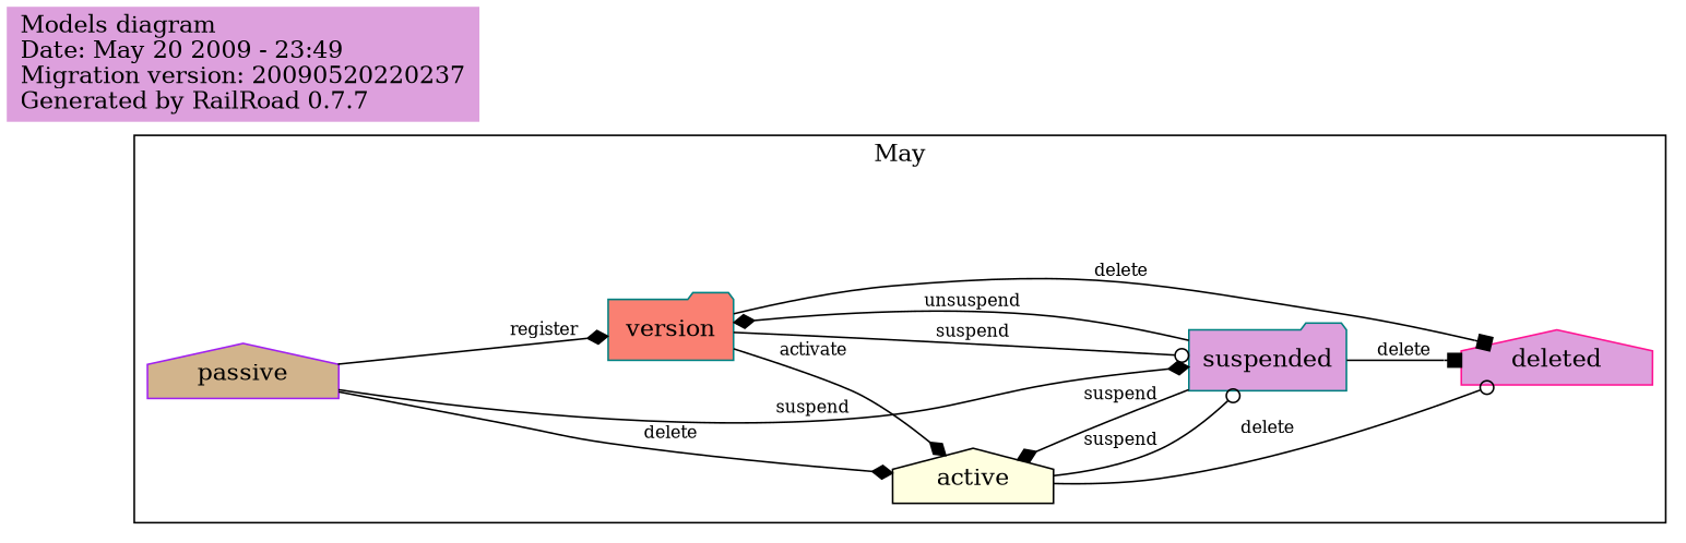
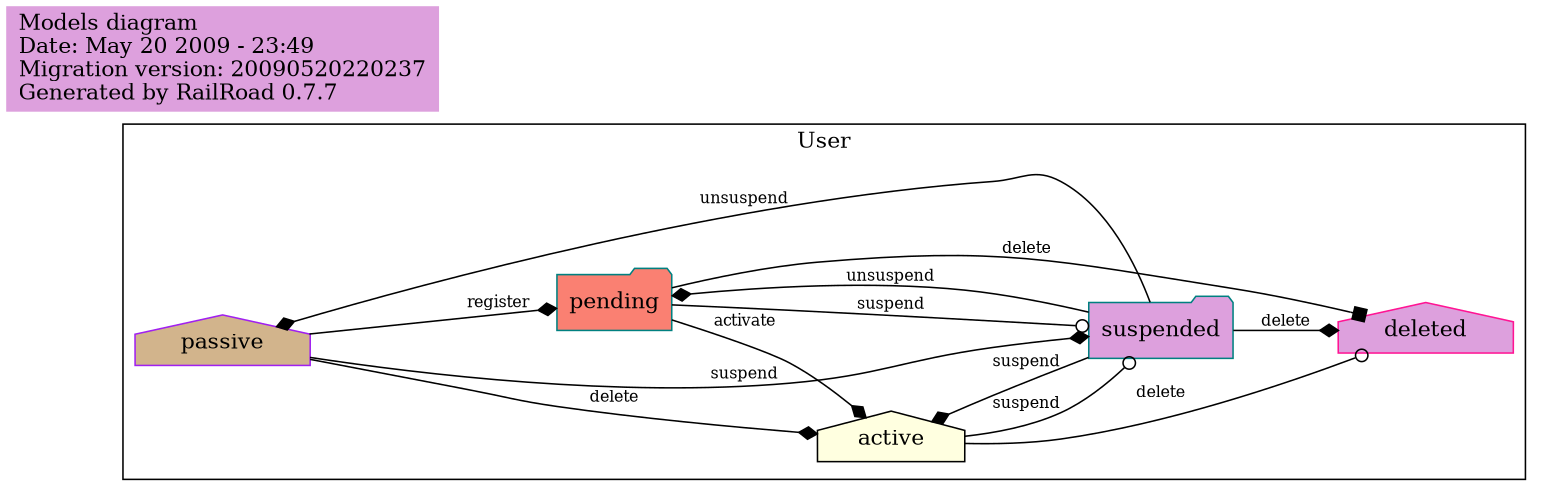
  digraph {
    rankdir=LR
    splines=true
    node [color=teal fillcolor=plum shape=house style=filled]
    edge [arrowhead=diamond fontsize=10]
    n1 [color=purple fillcolor=tan label=passive]
-   n2 [fillcolor=salmon label=version shape=folder]
+   n2 [fillcolor=salmon label=pending shape=folder]
    n3 [color=black fillcolor=lightyellow label=active]
    n4 [label=suspended shape=folder]
    n5 [color=deeppink label=deleted]
    n6 [fontsize=14 label="Models diagram\lDate: May 20 2009 - 23:49\lMigration version: 20090520220237\lGenerated by RailRoad 0.7.7\l" shape=plaintext]
    subgraph cluster_1 {
-     label=May
+     label=User
      n1
      n2
      n3
      n4
      n5
    }
    n1 -> n2 [label=register]
    n1 -> n3 [label=delete]
    n1 -> n4 [label=suspend]
    n2 -> n3 [label=activate]
    n2 -> n4 [arrowhead=odot label=suspend]
    n2 -> n5 [arrowhead=box label=delete]
    n3 -> n4 [arrowhead=odot label=suspend]
    n3 -> n5 [arrowhead=odot label=delete]
+   n4 -> n1 [label=unsuspend]
    n4 -> n2 [label=unsuspend]
    n4 -> n3 [label=suspend]
-   n4 -> n5 [arrowhead=box label=delete]
+   n4 -> n5 [label=delete]
  }
